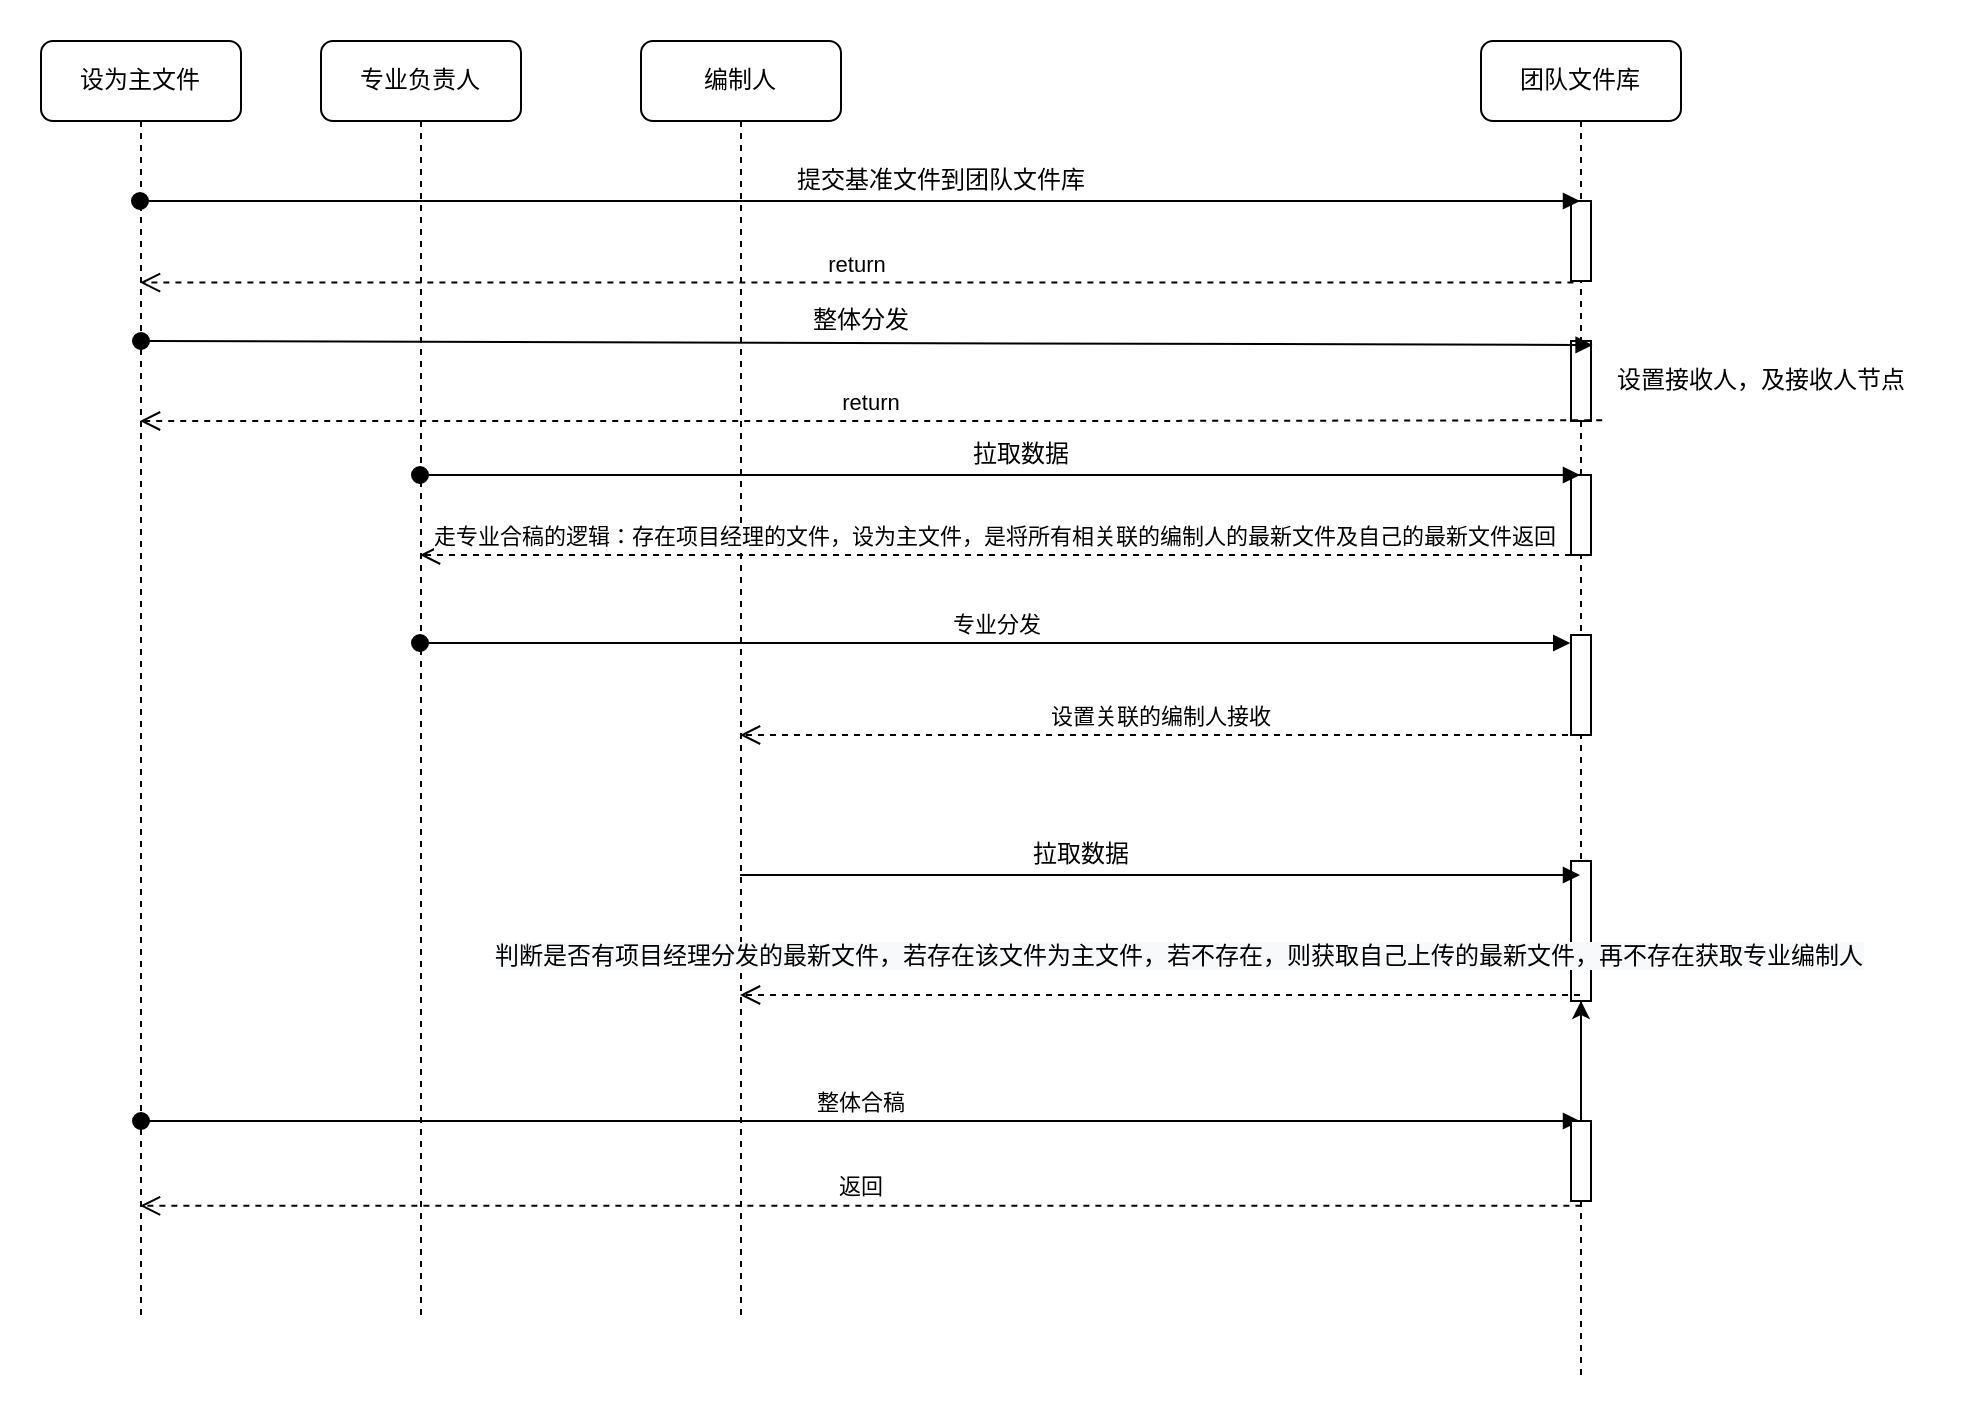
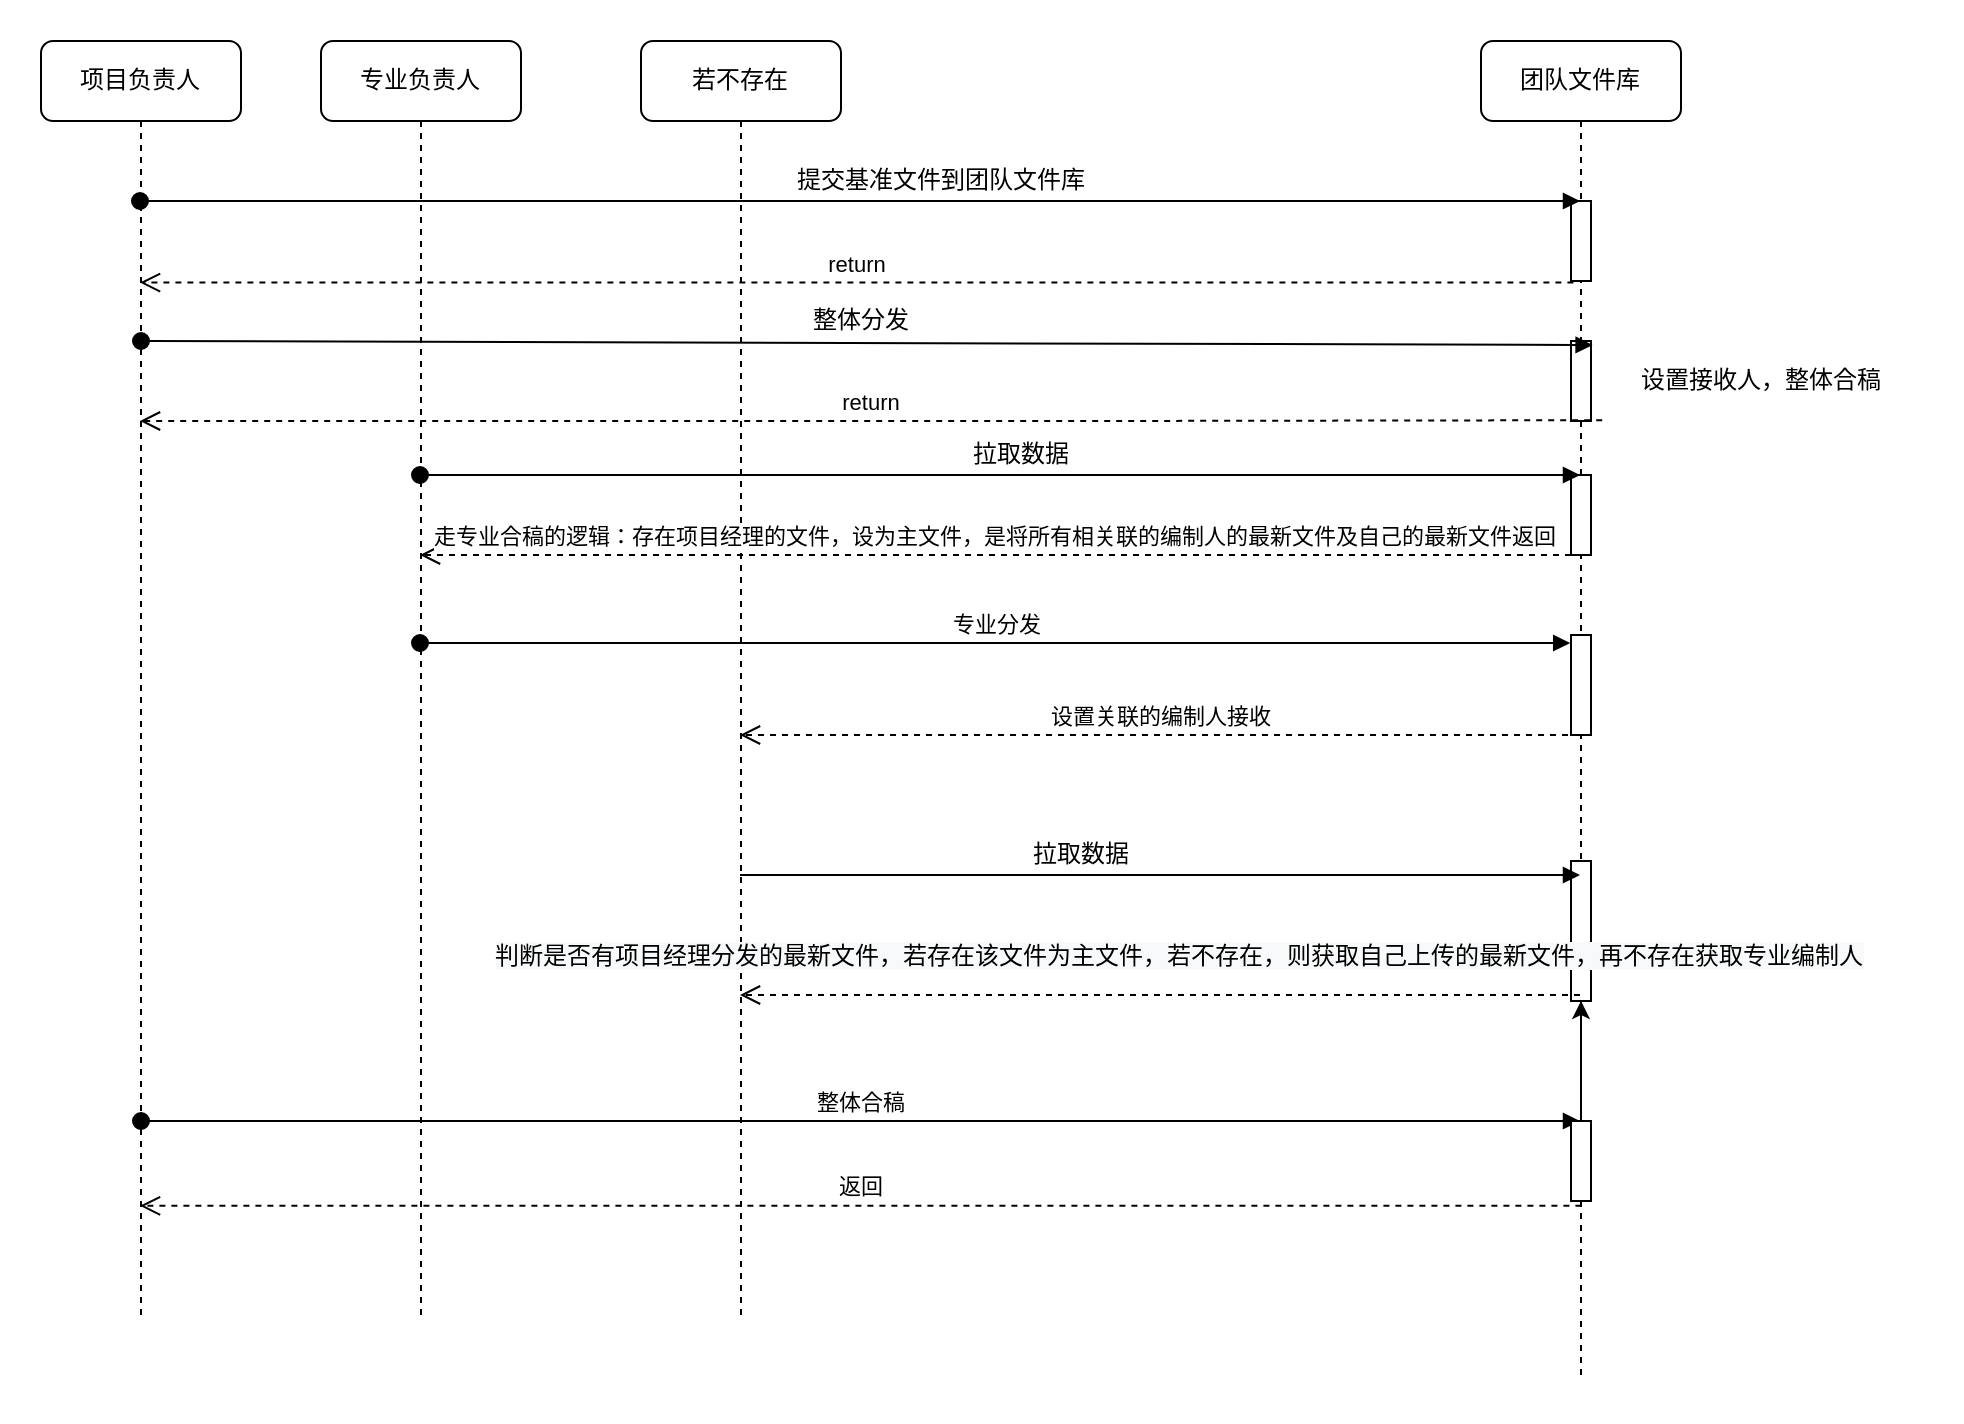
  <mxCell id="0" />
  <mxCell id="1" parent="0" />
  <mxCell id="2" value="专业负责人" style="shape=umlLifeline;perimeter=lifelinePerimeter;whiteSpace=wrap;html=1;container=1;collapsible=0;recursiveResize=0;outlineConnect=0;rounded=1;shadow=0;comic=0;labelBackgroundColor=none;strokeWidth=1;fontFamily=Verdana;fontSize=12;align=center;" parent="1" vertex="1"><mxGeometry x="160" y="20" width="100" height="640" as="geometry" /></mxCell>
- <mxCell id="3" value="编制人" style="shape=umlLifeline;perimeter=lifelinePerimeter;whiteSpace=wrap;html=1;container=1;collapsible=0;recursiveResize=0;outlineConnect=0;rounded=1;shadow=0;comic=0;labelBackgroundColor=none;strokeWidth=1;fontFamily=Verdana;fontSize=12;align=center;" parent="1" vertex="1"><mxGeometry x="320" y="20" width="100" height="640" as="geometry" /></mxCell>
+ <mxCell id="3" value="若不存在" style="shape=umlLifeline;perimeter=lifelinePerimeter;whiteSpace=wrap;html=1;container=1;collapsible=0;recursiveResize=0;outlineConnect=0;rounded=1;shadow=0;comic=0;labelBackgroundColor=none;strokeWidth=1;fontFamily=Verdana;fontSize=12;align=center;" parent="1" vertex="1"><mxGeometry x="320" y="20" width="100" height="640" as="geometry" /></mxCell>
  <mxCell id="4" value="团队文件库" style="shape=umlLifeline;perimeter=lifelinePerimeter;whiteSpace=wrap;html=1;container=1;collapsible=0;recursiveResize=0;outlineConnect=0;rounded=1;shadow=0;comic=0;labelBackgroundColor=none;strokeWidth=1;fontFamily=Verdana;fontSize=12;align=center;" parent="1" vertex="1"><mxGeometry x="740" y="20" width="100" height="670" as="geometry" /></mxCell>
  <mxCell id="5" value="" style="html=1;points=[];perimeter=orthogonalPerimeter;" vertex="1" parent="4"><mxGeometry x="45" y="80" width="10" height="40" as="geometry" /></mxCell>
  <mxCell id="6" value="" style="html=1;points=[];perimeter=orthogonalPerimeter;" vertex="1" parent="4"><mxGeometry x="45" y="150" width="10" height="40" as="geometry" /></mxCell>
  <mxCell id="7" value="" style="html=1;points=[];perimeter=orthogonalPerimeter;" vertex="1" parent="4"><mxGeometry x="45" y="217" width="10" height="40" as="geometry" /></mxCell>
  <mxCell id="8" value="" style="html=1;points=[];perimeter=orthogonalPerimeter;" vertex="1" parent="4"><mxGeometry x="45" y="297" width="10" height="50" as="geometry" /></mxCell>
  <mxCell id="9" value="" style="html=1;points=[];perimeter=orthogonalPerimeter;" vertex="1" parent="4"><mxGeometry x="45" y="410" width="10" height="70" as="geometry" /></mxCell>
- <mxCell id="10" value="设为主文件" style="shape=umlLifeline;perimeter=lifelinePerimeter;whiteSpace=wrap;html=1;container=1;collapsible=0;recursiveResize=0;outlineConnect=0;rounded=1;shadow=0;comic=0;labelBackgroundColor=none;strokeWidth=1;fontFamily=Verdana;fontSize=12;align=center;" parent="1" vertex="1"><mxGeometry x="20" y="20" width="100" height="640" as="geometry" /></mxCell>
+ <mxCell id="10" value="项目负责人" style="shape=umlLifeline;perimeter=lifelinePerimeter;whiteSpace=wrap;html=1;container=1;collapsible=0;recursiveResize=0;outlineConnect=0;rounded=1;shadow=0;comic=0;labelBackgroundColor=none;strokeWidth=1;fontFamily=Verdana;fontSize=12;align=center;" parent="1" vertex="1"><mxGeometry x="20" y="20" width="100" height="640" as="geometry" /></mxCell>
  <mxCell id="11" value="" style="html=1;verticalAlign=bottom;startArrow=oval;startFill=1;endArrow=block;startSize=8;rounded=0;entryX=1.08;entryY=0.05;entryDx=0;entryDy=0;entryPerimeter=0;" edge="1" parent="10" target="6"><mxGeometry width="60" relative="1" as="geometry"><mxPoint x="50" y="150" as="sourcePoint" /><mxPoint x="110" y="150" as="targetPoint" /></mxGeometry></mxCell>
  <mxCell id="12" value="整体合稿" style="html=1;verticalAlign=bottom;startArrow=oval;startFill=1;endArrow=block;startSize=8;rounded=0;" edge="1" parent="10" target="4"><mxGeometry width="60" relative="1" as="geometry"><mxPoint x="50" y="540" as="sourcePoint" /><mxPoint x="110" y="540" as="targetPoint" /></mxGeometry></mxCell>
  <mxCell id="13" value="提交基准文件到团队文件库" style="text;html=1;align=center;verticalAlign=middle;resizable=0;points=[];autosize=1;strokeColor=none;fillColor=none;" vertex="1" parent="1"><mxGeometry x="390" y="80" width="160" height="20" as="geometry" /></mxCell>
  <mxCell id="14" value="整体分发" style="text;html=1;align=center;verticalAlign=middle;resizable=0;points=[];autosize=1;strokeColor=none;fillColor=none;" vertex="1" parent="1"><mxGeometry x="400" y="150" width="60" height="20" as="geometry" /></mxCell>
  <mxCell id="15" value="" style="html=1;verticalAlign=bottom;endArrow=block;rounded=0;" edge="1" parent="1"><mxGeometry width="80" relative="1" as="geometry"><mxPoint x="369.5" y="437" as="sourcePoint" /><mxPoint x="789.5" y="437" as="targetPoint" /><Array as="points"><mxPoint x="430" y="437" /><mxPoint x="560" y="437" /></Array></mxGeometry></mxCell>
  <mxCell id="16" value="拉取数据" style="text;html=1;align=center;verticalAlign=middle;resizable=0;points=[];autosize=1;strokeColor=none;fillColor=none;" vertex="1" parent="1"><mxGeometry x="510" y="417" width="60" height="20" as="geometry" /></mxCell>
  <mxCell id="17" value="&lt;span style=&quot;font-size: 12px ; background-color: rgb(248 , 249 , 250)&quot;&gt;判断是否有项目经理分发的最新文件，若存在该文件为主文件，若不存在，则获取自己上传的最新文件，再不存在获取专业编制人&lt;/span&gt;" style="html=1;verticalAlign=bottom;endArrow=open;dashed=1;endSize=8;rounded=0;" edge="1" parent="1"><mxGeometry x="-0.044" y="-10" relative="1" as="geometry"><mxPoint x="789.5" y="497" as="sourcePoint" /><mxPoint x="369.5" y="497" as="targetPoint" /><Array as="points"><mxPoint x="670" y="497" /><mxPoint x="550" y="497" /></Array><mxPoint as="offset" /></mxGeometry></mxCell>
- <mxCell id="18" value="设置接收人，及接收人节点" style="text;html=1;align=center;verticalAlign=middle;resizable=0;points=[];autosize=1;strokeColor=none;fillColor=none;" vertex="1" parent="1"><mxGeometry x="800" y="180" width="160" height="20" as="geometry" /></mxCell>
+ <mxCell id="18" value="设置接收人，整体合稿" style="text;html=1;align=center;verticalAlign=middle;resizable=0;points=[];autosize=1;strokeColor=none;fillColor=none;" vertex="1" parent="1"><mxGeometry x="800" y="180" width="160" height="20" as="geometry" /></mxCell>
  <mxCell id="19" value="走专业合稿的逻辑：存在项目经理的文件，设为主文件，是将所有相关联的编制人的最新文件及自己的最新文件返回" style="html=1;verticalAlign=bottom;endArrow=open;dashed=1;endSize=8;rounded=0;" edge="1" parent="1" source="7"><mxGeometry relative="1" as="geometry"><mxPoint x="580" y="287" as="sourcePoint" /><mxPoint x="209.5" y="277" as="targetPoint" /><Array as="points"><mxPoint x="580" y="277" /></Array></mxGeometry></mxCell>
  <mxCell id="20" value="设置关联的编制人接收" style="html=1;verticalAlign=bottom;endArrow=open;dashed=1;endSize=8;rounded=0;" edge="1" parent="1"><mxGeometry relative="1" as="geometry"><mxPoint x="789.5" y="367" as="sourcePoint" /><mxPoint x="369.5" y="367" as="targetPoint" /><Array as="points"><mxPoint x="550" y="367" /></Array></mxGeometry></mxCell>
  <mxCell id="21" value="return" style="html=1;verticalAlign=bottom;endArrow=open;dashed=1;endSize=8;rounded=0;exitX=0.12;exitY=1.02;exitDx=0;exitDy=0;exitPerimeter=0;" edge="1" parent="1" source="5" target="10"><mxGeometry relative="1" as="geometry"><mxPoint x="570" y="220" as="sourcePoint" /><mxPoint x="490" y="220" as="targetPoint" /></mxGeometry></mxCell>
  <mxCell id="22" value="" style="html=1;verticalAlign=bottom;startArrow=oval;startFill=1;endArrow=block;startSize=8;rounded=0;" edge="1" parent="1" source="10" target="4"><mxGeometry width="60" relative="1" as="geometry"><mxPoint x="500" y="320" as="sourcePoint" /><mxPoint x="560" y="320" as="targetPoint" /><Array as="points"><mxPoint x="700" y="100" /></Array></mxGeometry></mxCell>
  <mxCell id="23" value="" style="html=1;verticalAlign=bottom;startArrow=oval;startFill=1;endArrow=block;startSize=8;rounded=0;" edge="1" parent="1" source="2"><mxGeometry width="60" relative="1" as="geometry"><mxPoint x="220" y="237" as="sourcePoint" /><mxPoint x="789.5" y="237" as="targetPoint" /></mxGeometry></mxCell>
  <mxCell id="24" value="拉取数据" style="text;html=1;align=center;verticalAlign=middle;resizable=0;points=[];autosize=1;strokeColor=none;fillColor=none;" vertex="1" parent="1"><mxGeometry x="480" y="217" width="60" height="20" as="geometry" /></mxCell>
  <mxCell id="25" value="专业分发" style="html=1;verticalAlign=bottom;startArrow=oval;startFill=1;endArrow=block;startSize=8;rounded=0;entryX=-0.04;entryY=0.08;entryDx=0;entryDy=0;entryPerimeter=0;" edge="1" parent="1" target="8"><mxGeometry width="60" relative="1" as="geometry"><mxPoint x="209.5" y="321" as="sourcePoint" /><mxPoint x="560" y="337" as="targetPoint" /></mxGeometry></mxCell>
  <mxCell id="26" value="return" style="html=1;verticalAlign=bottom;endArrow=open;dashed=1;endSize=8;rounded=0;exitX=1.56;exitY=0.99;exitDx=0;exitDy=0;exitPerimeter=0;" edge="1" parent="1" source="6" target="10"><mxGeometry relative="1" as="geometry"><mxPoint x="570" y="320" as="sourcePoint" /><mxPoint x="490" y="320" as="targetPoint" /><Array as="points"><mxPoint x="550" y="210" /></Array></mxGeometry></mxCell>
  <mxCell id="27" value="" style="edgeStyle=orthogonalEdgeStyle;rounded=0;orthogonalLoop=1;jettySize=auto;html=1;" edge="1" parent="1" source="28" target="9"><mxGeometry relative="1" as="geometry" /></mxCell>
  <mxCell id="28" value="" style="html=1;points=[];perimeter=orthogonalPerimeter;" vertex="1" parent="1"><mxGeometry x="785" y="560" width="10" height="40" as="geometry" /></mxCell>
  <mxCell id="29" value="返回" style="html=1;verticalAlign=bottom;endArrow=open;dashed=1;endSize=8;rounded=0;exitX=0.52;exitY=1.06;exitDx=0;exitDy=0;exitPerimeter=0;" edge="1" parent="1" source="28" target="10"><mxGeometry relative="1" as="geometry"><mxPoint x="570" y="520" as="sourcePoint" /><mxPoint x="490" y="520" as="targetPoint" /></mxGeometry></mxCell>
